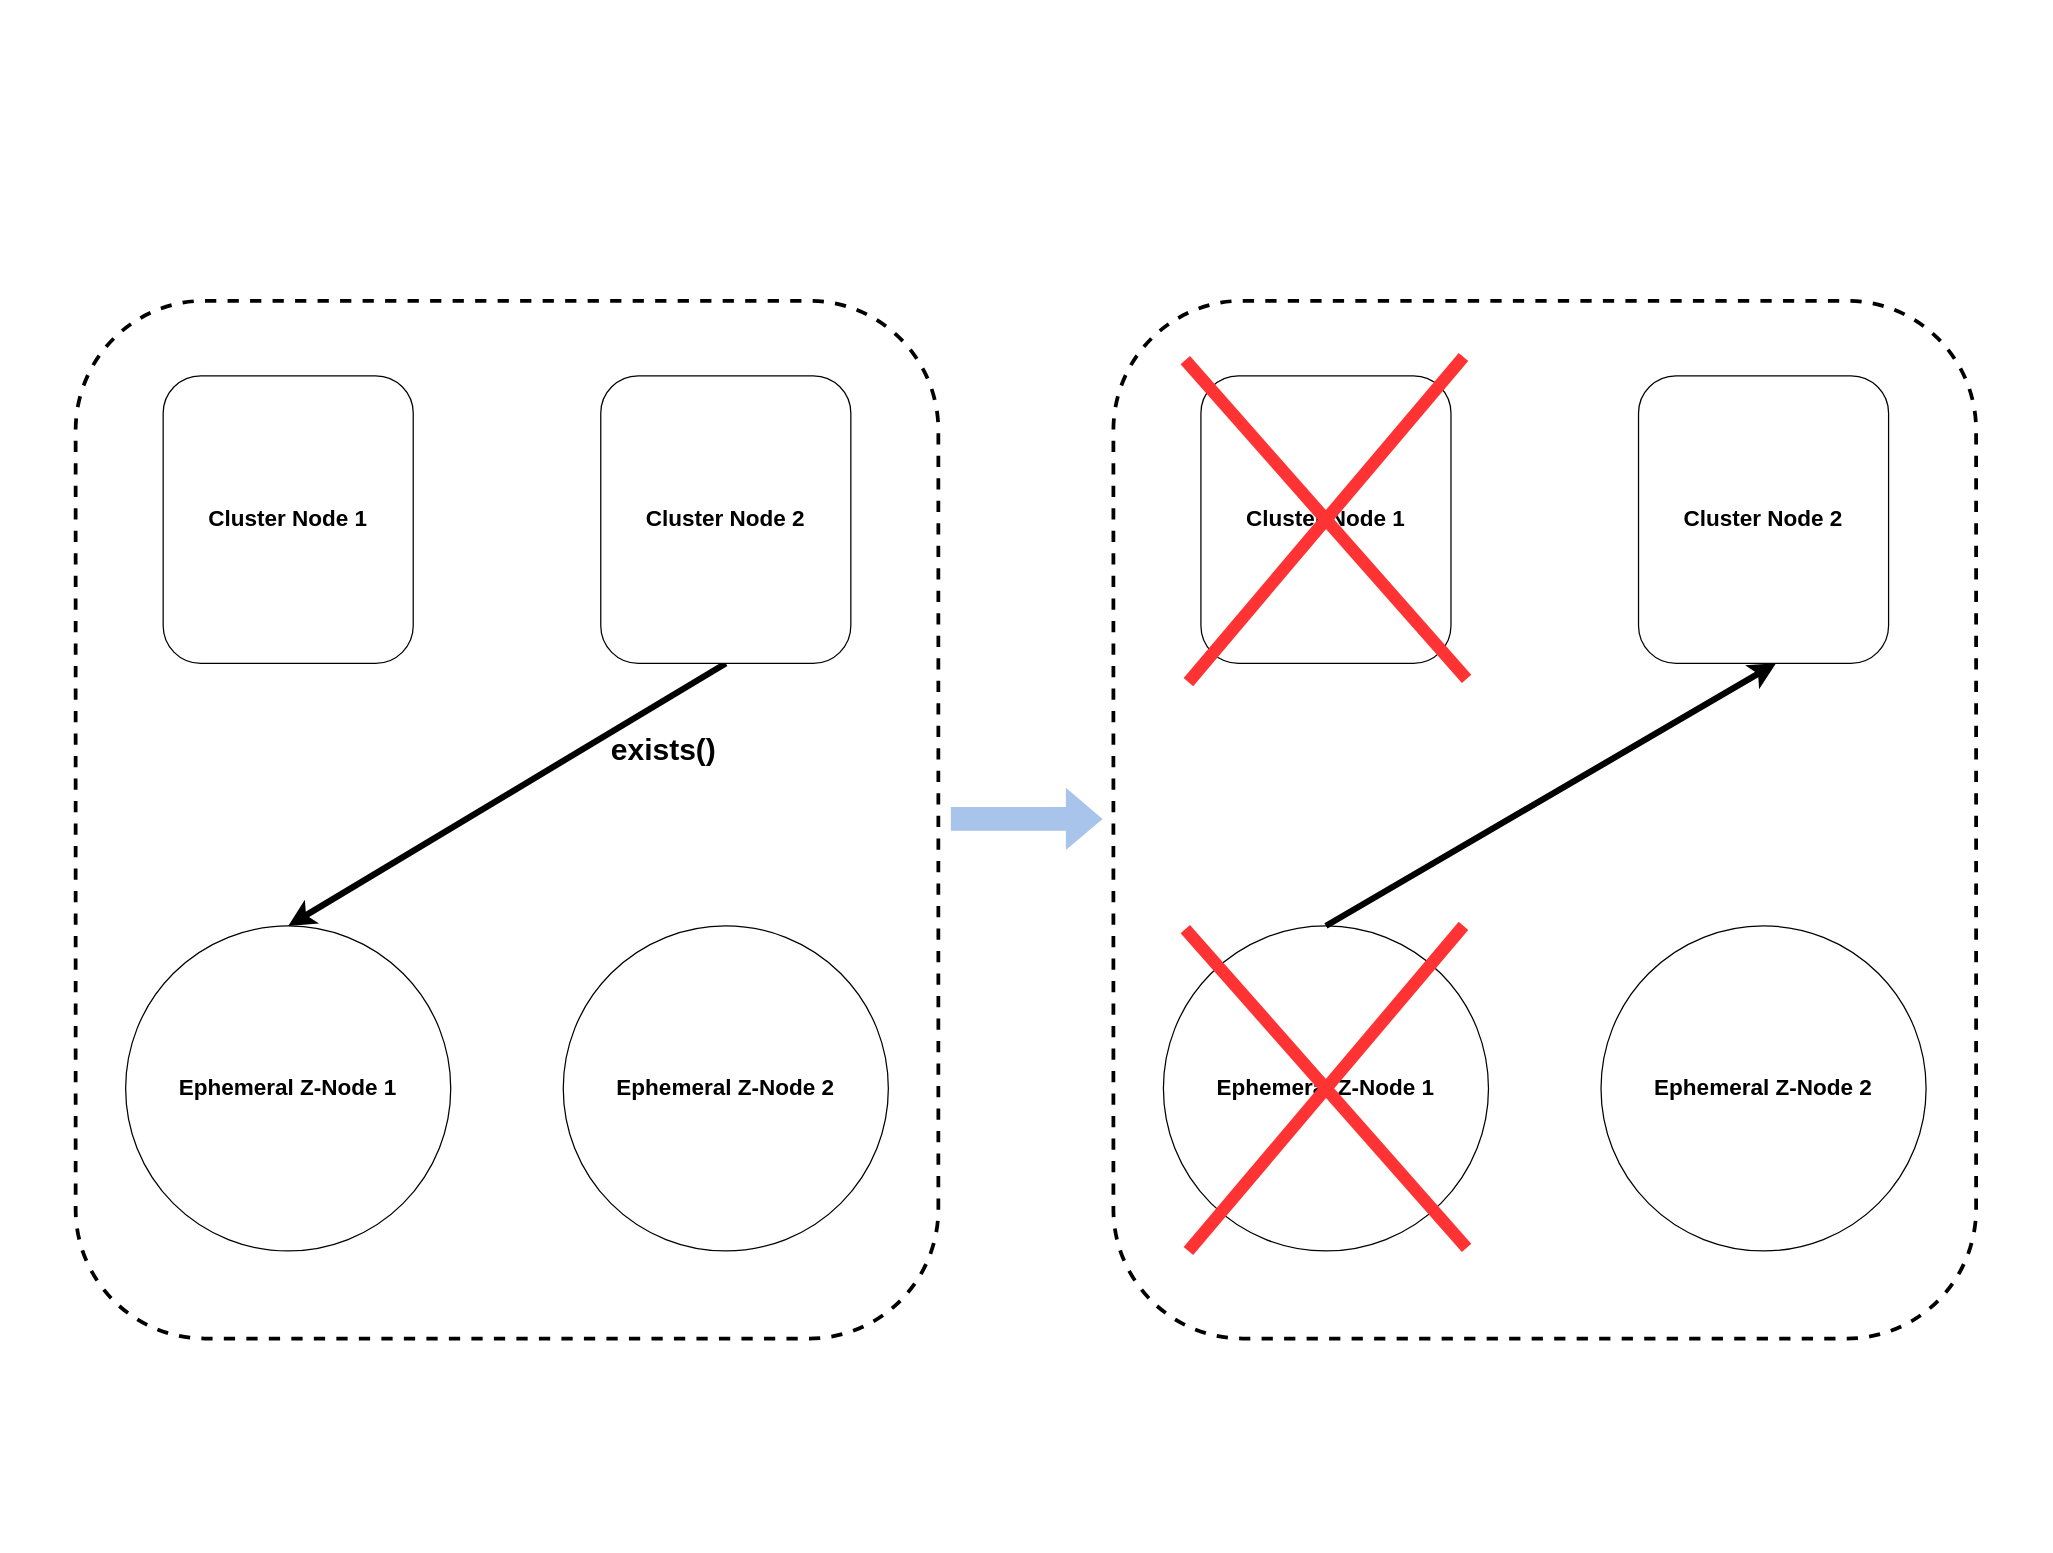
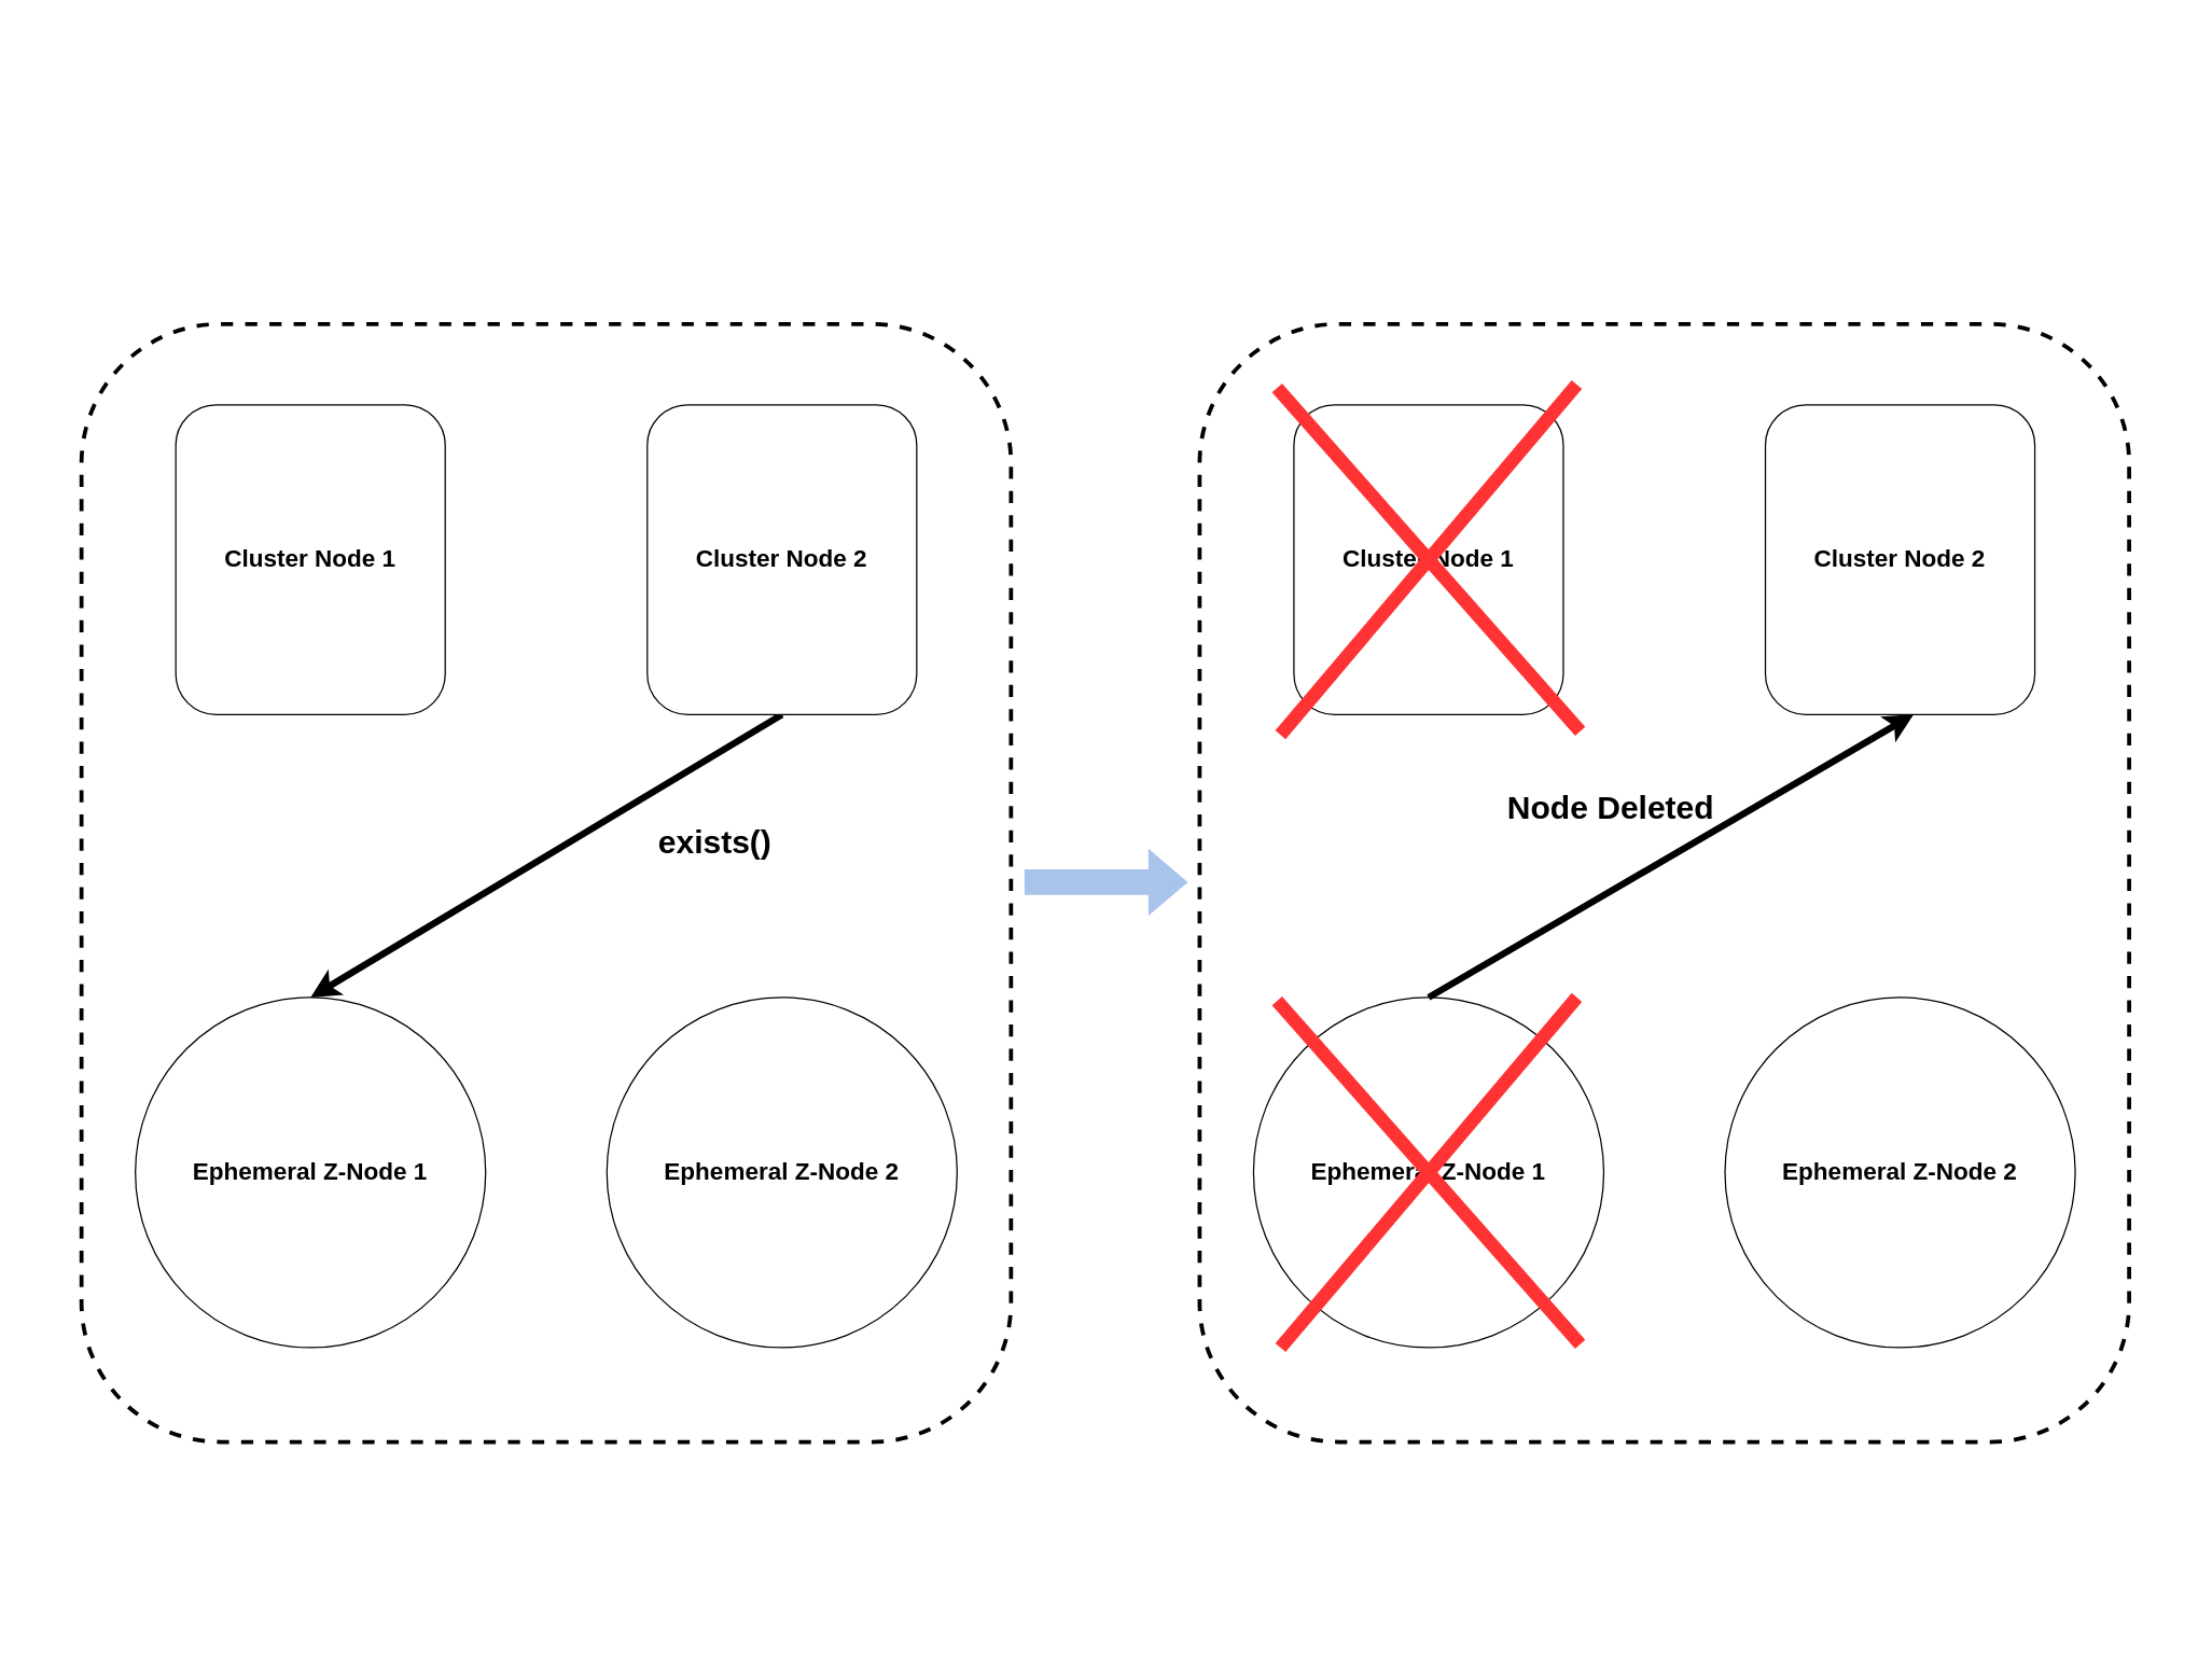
  <mxCell id="0" />
  <mxCell id="1" parent="0" />
  <mxCell id="2" value="" style="rounded=0;whiteSpace=wrap;html=1;strokeColor=none;movable=0;resizable=0;rotatable=0;deletable=0;editable=0;locked=1;connectable=0;" parent="1" vertex="1"><mxGeometry width="1600" height="1200" as="geometry" x="20" y="20" /></mxCell>
  <mxCell id="3" value="" style="rounded=1;whiteSpace=wrap;html=1;strokeWidth=3;dashed=1;movable=0;resizable=0;rotatable=0;deletable=0;editable=0;locked=1;connectable=0;" parent="1" vertex="1"><mxGeometry x="60" y="240" width="690" height="830" as="geometry" /></mxCell>
  <mxCell id="4" value="&lt;font style=&quot;font-size: 18px;&quot;&gt;&lt;b&gt;Cluster Node 1&lt;/b&gt;&lt;/font&gt;" style="rounded=1;whiteSpace=wrap;html=1;" parent="1" vertex="1"><mxGeometry x="130" y="300" width="200" height="230" as="geometry" /></mxCell>
  <mxCell id="5" style="rounded=0;orthogonalLoop=1;jettySize=auto;html=1;exitX=0.5;exitY=1;exitDx=0;exitDy=0;strokeWidth=5;" parent="1" source="6" edge="1"><mxGeometry relative="1" as="geometry"><mxPoint x="230" y="740" as="targetPoint" /></mxGeometry></mxCell>
  <mxCell id="6" value="&lt;font style=&quot;font-size: 18px;&quot;&gt;&lt;b&gt;Cluster Node 2&lt;/b&gt;&lt;/font&gt;" style="rounded=1;whiteSpace=wrap;html=1;" parent="1" vertex="1"><mxGeometry x="480" y="300" width="200" height="230" as="geometry" /></mxCell>
  <mxCell id="7" value="&lt;font style=&quot;font-size: 18px;&quot;&gt;&lt;b&gt;Ephemeral Z-Node 1&lt;/b&gt;&lt;/font&gt;" style="ellipse;whiteSpace=wrap;html=1;aspect=fixed;" parent="1" vertex="1"><mxGeometry x="100" y="740" width="260" height="260" as="geometry" /></mxCell>
  <mxCell id="8" value="&lt;font style=&quot;font-size: 18px;&quot;&gt;&lt;b&gt;Ephemeral Z-Node 2&lt;/b&gt;&lt;/font&gt;" style="ellipse;whiteSpace=wrap;html=1;aspect=fixed;" parent="1" vertex="1"><mxGeometry x="450" y="740" width="260" height="260" as="geometry" /></mxCell>
  <mxCell id="9" value="" style="rounded=1;whiteSpace=wrap;html=1;strokeWidth=3;dashed=1;movable=0;resizable=0;rotatable=0;deletable=0;editable=0;locked=1;connectable=0;" parent="1" vertex="1"><mxGeometry x="890" y="240" width="690" height="830" as="geometry" /></mxCell>
  <mxCell id="10" value="&lt;font style=&quot;font-size: 18px;&quot;&gt;&lt;b&gt;Cluster Node 1&lt;/b&gt;&lt;/font&gt;" style="rounded=1;whiteSpace=wrap;html=1;" parent="1" vertex="1"><mxGeometry x="960" y="300" width="200" height="230" as="geometry" /></mxCell>
  <mxCell id="11" value="&lt;font style=&quot;font-size: 18px;&quot;&gt;&lt;b&gt;Cluster Node 2&lt;/b&gt;&lt;/font&gt;" style="rounded=1;whiteSpace=wrap;html=1;" parent="1" vertex="1"><mxGeometry x="1310" y="300" width="200" height="230" as="geometry" /></mxCell>
  <mxCell id="12" value="&lt;font style=&quot;font-size: 18px;&quot;&gt;&lt;b&gt;Ephemeral Z-Node 1&lt;/b&gt;&lt;/font&gt;" style="ellipse;whiteSpace=wrap;html=1;aspect=fixed;" parent="1" vertex="1"><mxGeometry x="930" y="740" width="260" height="260" as="geometry" /></mxCell>
  <mxCell id="13" value="&lt;font style=&quot;font-size: 18px;&quot;&gt;&lt;b&gt;Ephemeral Z-Node 2&lt;/b&gt;&lt;/font&gt;" style="ellipse;whiteSpace=wrap;html=1;aspect=fixed;" parent="1" vertex="1"><mxGeometry x="1280" y="740" width="260" height="260" as="geometry" /></mxCell>
- <mxCell id="14" value="exists()" style="text;strokeColor=none;fillColor=none;html=1;fontSize=24;fontStyle=1;verticalAlign=middle;align=center;" parent="1" vertex="1"><mxGeometry x="480" y="580" width="100" height="40" as="geometry" /></mxCell>
+ <mxCell id="14" value="exists()" style="text;strokeColor=none;fillColor=none;html=1;fontSize=24;fontStyle=1;verticalAlign=middle;align=center;" parent="1" vertex="1"><mxGeometry x="480" y="605" width="100" height="40" as="geometry" /></mxCell>
  <mxCell id="15" value="" style="shape=flexArrow;endArrow=classic;html=1;rounded=0;fillColor=#A9C4EB;strokeColor=#A9C4EB;strokeWidth=5;" parent="1" edge="1"><mxGeometry width="50" height="50" relative="1" as="geometry"><mxPoint x="760" y="654.41" as="sourcePoint" /><mxPoint x="880" y="654.41" as="targetPoint" /></mxGeometry></mxCell>
  <mxCell id="16" value="" style="endArrow=none;html=1;rounded=0;strokeWidth=10;strokeColor=#FF3333;" parent="1" edge="1"><mxGeometry width="50" height="50" relative="1" as="geometry"><mxPoint x="947.5" y="287.5" as="sourcePoint" /><mxPoint x="1172.5" y="542.5" as="targetPoint" /></mxGeometry></mxCell>
  <mxCell id="17" value="" style="endArrow=none;html=1;rounded=0;strokeWidth=10;strokeColor=#FF3333;" parent="1" edge="1"><mxGeometry width="50" height="50" relative="1" as="geometry"><mxPoint x="1170" y="285" as="sourcePoint" /><mxPoint x="950" y="545" as="targetPoint" /></mxGeometry></mxCell>
  <mxCell id="18" value="" style="endArrow=none;html=1;rounded=0;strokeWidth=10;strokeColor=#FF3333;" parent="1" edge="1"><mxGeometry width="50" height="50" relative="1" as="geometry"><mxPoint x="947.5" y="742.5" as="sourcePoint" /><mxPoint x="1172.5" y="997.5" as="targetPoint" /></mxGeometry></mxCell>
  <mxCell id="19" value="" style="endArrow=none;html=1;rounded=0;strokeWidth=10;strokeColor=#FF3333;" parent="1" edge="1"><mxGeometry width="50" height="50" relative="1" as="geometry"><mxPoint x="1170" y="740" as="sourcePoint" /><mxPoint x="950" y="1000" as="targetPoint" /></mxGeometry></mxCell>
  <mxCell id="20" style="rounded=0;orthogonalLoop=1;jettySize=auto;html=1;exitX=0.5;exitY=0;exitDx=0;exitDy=0;entryX=0.55;entryY=1;entryDx=0;entryDy=0;entryPerimeter=0;strokeWidth=5;" parent="1" source="12" target="11" edge="1"><mxGeometry relative="1" as="geometry" /></mxCell>
+ <mxCell id="21" value="Node Deleted" style="text;strokeColor=none;fillColor=none;html=1;fontSize=24;fontStyle=1;verticalAlign=middle;align=center;" parent="1" vertex="1"><mxGeometry x="1080" y="580" width="230" height="40" as="geometry" /></mxCell>
